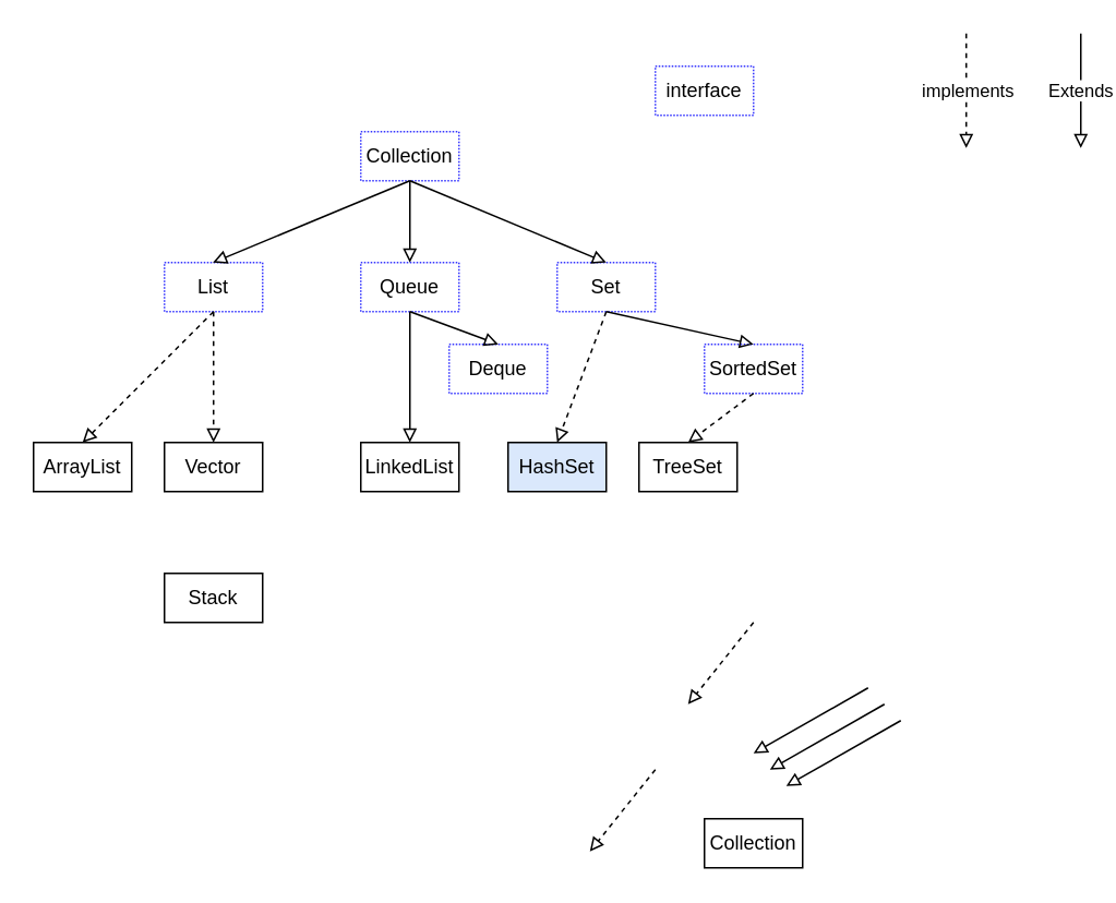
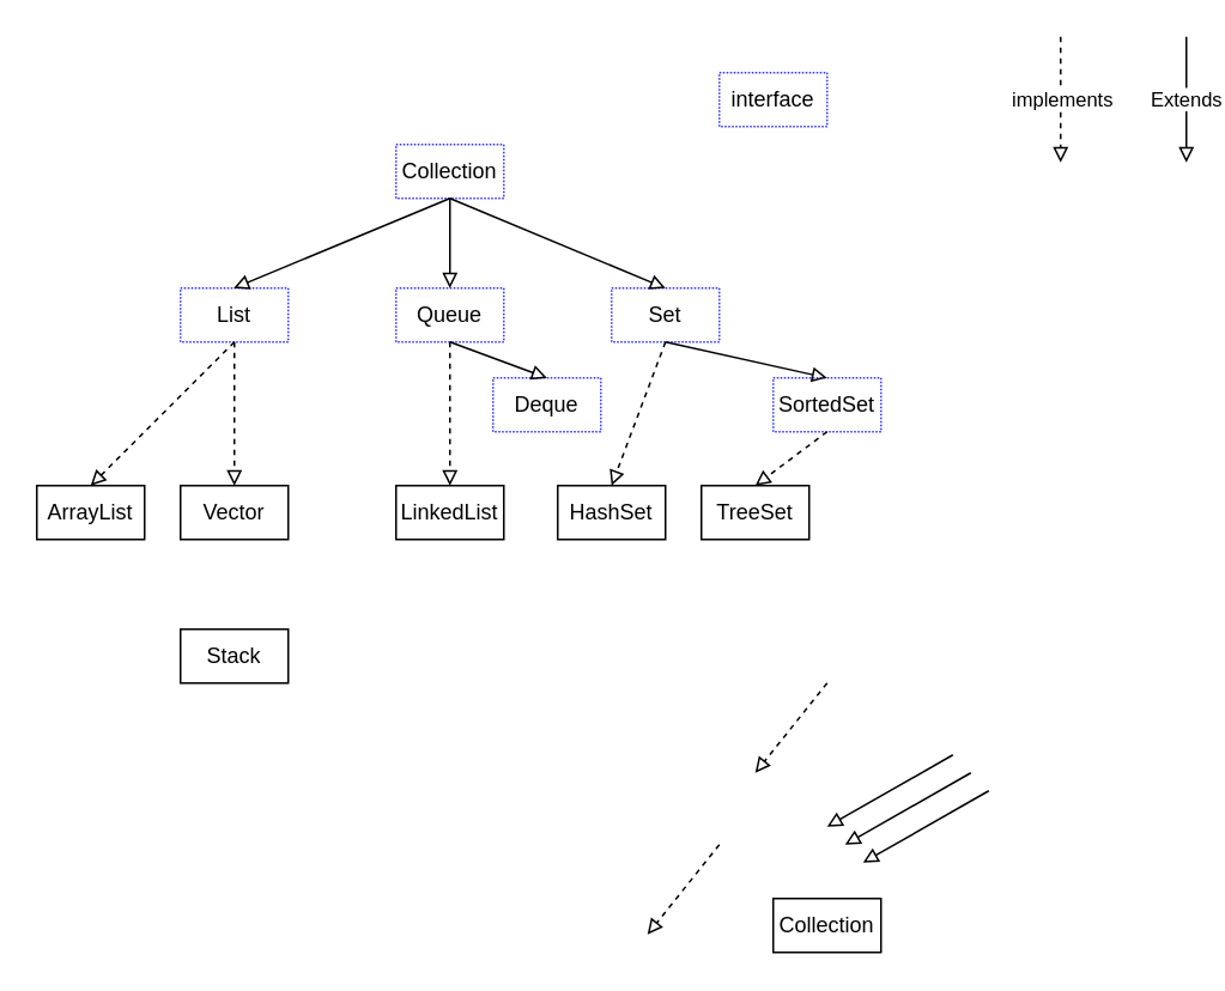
  <mxCell id="0" />
  <mxCell id="1" parent="0" />
  <mxCell id="2" value="Collection" style="rounded=0;whiteSpace=wrap;html=1;dashed=1;dashPattern=1 1;strokeColor=#3333FF;align=center;verticalAlign=middle;fontFamily=Helvetica;fontSize=12;fontColor=default;fillColor=default;" vertex="1" parent="1"><mxGeometry x="220" y="80" width="60" height="30" as="geometry" /></mxCell>
  <mxCell id="3" value="List" style="rounded=0;whiteSpace=wrap;html=1;dashed=1;strokeColor=#3333FF;dashPattern=1 1;" vertex="1" parent="1"><mxGeometry x="100" y="160" width="60" height="30" as="geometry" /></mxCell>
  <mxCell id="4" value="Collection" style="rounded=0;whiteSpace=wrap;html=1;" vertex="1" parent="1"><mxGeometry x="430" y="500" width="60" height="30" as="geometry" /></mxCell>
  <mxCell id="5" value="Vector" style="rounded=0;whiteSpace=wrap;html=1;" vertex="1" parent="1"><mxGeometry x="100" y="270" width="60" height="30" as="geometry" /></mxCell>
  <mxCell id="6" value="ArrayList" style="rounded=0;whiteSpace=wrap;html=1;" vertex="1" parent="1"><mxGeometry x="20" y="270" width="60" height="30" as="geometry" /></mxCell>
  <mxCell id="7" value="LinkedList" style="rounded=0;whiteSpace=wrap;html=1;" vertex="1" parent="1"><mxGeometry x="220" y="270" width="60" height="30" as="geometry" /></mxCell>
  <mxCell id="8" value="Queue" style="rounded=0;whiteSpace=wrap;html=1;dashed=1;dashPattern=1 1;strokeColor=#3333FF;align=center;verticalAlign=middle;fontFamily=Helvetica;fontSize=12;fontColor=default;fillColor=default;" vertex="1" parent="1"><mxGeometry x="220" y="160" width="60" height="30" as="geometry" /></mxCell>
  <mxCell id="9" value="Set" style="rounded=0;whiteSpace=wrap;html=1;dashed=1;dashPattern=1 1;strokeColor=#3333FF;align=center;verticalAlign=middle;fontFamily=Helvetica;fontSize=12;fontColor=default;fillColor=default;" vertex="1" parent="1"><mxGeometry x="340" y="160" width="60" height="30" as="geometry" /></mxCell>
  <mxCell id="10" value="" style="endArrow=block;dashed=1;endFill=0;endSize=6;html=1;rounded=0;exitX=0.5;exitY=1;exitDx=0;exitDy=0;" edge="1" parent="1" source="3" target="5"><mxGeometry width="160" relative="1" as="geometry"><mxPoint x="250" y="190" as="sourcePoint" /><mxPoint x="130" y="240" as="targetPoint" /></mxGeometry></mxCell>
  <mxCell id="11" value="" style="endArrow=block;endSize=6;endFill=0;html=1;rounded=0;startSize=3;" edge="1" parent="1" source="15"><mxGeometry width="160" relative="1" as="geometry"><mxPoint x="129.66" y="310" as="sourcePoint" /><mxPoint x="129.66" y="380" as="targetPoint" /></mxGeometry></mxCell>
  <mxCell id="12" value="Extends" style="endArrow=block;endSize=6;endFill=0;html=1;rounded=0;startSize=3;" edge="1" parent="1"><mxGeometry width="160" relative="1" as="geometry"><mxPoint x="660" y="20" as="sourcePoint" /><mxPoint x="660" y="90" as="targetPoint" /></mxGeometry></mxCell>
  <mxCell id="13" value="" style="endArrow=block;dashed=1;endFill=0;endSize=6;html=1;rounded=0;entryX=0.5;entryY=0;entryDx=0;entryDy=0;" edge="1" parent="1"><mxGeometry width="160" relative="1" as="geometry"><mxPoint x="590" y="20" as="sourcePoint" /><mxPoint x="590" y="90" as="targetPoint" /></mxGeometry></mxCell>
  <mxCell id="14" value="implements" style="edgeLabel;html=1;align=center;verticalAlign=middle;resizable=0;points=[];" vertex="1" connectable="0" parent="13"><mxGeometry x="-0.029" relative="1" as="geometry"><mxPoint as="offset" /></mxGeometry></mxCell>
  <mxCell id="15" value="Stack" style="rounded=0;whiteSpace=wrap;html=1;" vertex="1" parent="1"><mxGeometry x="100" y="350" width="60" height="30" as="geometry" /></mxCell>
  <mxCell id="16" value="TreeSet" style="rounded=0;whiteSpace=wrap;html=1;" vertex="1" parent="1"><mxGeometry x="390" y="270" width="60" height="30" as="geometry" /></mxCell>
- <mxCell id="17" value="HashSet" style="rounded=0;whiteSpace=wrap;html=1;fillColor=#dae8fc;" vertex="1" parent="1"><mxGeometry x="310" y="270" width="60" height="30" as="geometry" /></mxCell>
+ <mxCell id="17" value="HashSet" style="rounded=0;whiteSpace=wrap;html=1;" vertex="1" parent="1"><mxGeometry x="310" y="270" width="60" height="30" as="geometry" /></mxCell>
  <mxCell id="18" value="SortedSet" style="rounded=0;whiteSpace=wrap;html=1;dashed=1;dashPattern=1 1;strokeColor=#3333FF;align=center;verticalAlign=middle;fontFamily=Helvetica;fontSize=12;fontColor=default;fillColor=default;" vertex="1" parent="1"><mxGeometry x="430" y="210" width="60" height="30" as="geometry" /></mxCell>
  <mxCell id="19" value="" style="endArrow=block;dashed=1;endFill=0;endSize=6;html=1;rounded=0;exitX=0.5;exitY=1;exitDx=0;exitDy=0;entryX=0.5;entryY=0;entryDx=0;entryDy=0;" edge="1" parent="1" target="6"><mxGeometry width="160" relative="1" as="geometry"><mxPoint x="130" y="190" as="sourcePoint" /><mxPoint x="10" y="240" as="targetPoint" /></mxGeometry></mxCell>
  <mxCell id="20" value="" style="endArrow=block;endSize=6;endFill=0;html=1;rounded=0;startSize=3;exitX=0.5;exitY=1;exitDx=0;exitDy=0;" edge="1" parent="1" source="2"><mxGeometry width="160" relative="1" as="geometry"><mxPoint x="129.66" y="110" as="sourcePoint" /><mxPoint x="129.66" y="160" as="targetPoint" /></mxGeometry></mxCell>
- <mxCell id="21" value="" style="endArrow=block;dashed=0;endFill=0;endSize=6;html=1;rounded=0;entryX=0.5;entryY=0;entryDx=0;entryDy=0;exitX=0.5;exitY=1;exitDx=0;exitDy=0;" edge="1" parent="1" source="8" target="7"><mxGeometry width="160" relative="1" as="geometry"><mxPoint x="260" y="200" as="sourcePoint" /><mxPoint x="180" y="230" as="targetPoint" /></mxGeometry></mxCell>
+ <mxCell id="21" value="" style="endArrow=block;dashed=1;endFill=0;endSize=6;html=1;rounded=0;entryX=0.5;entryY=0;entryDx=0;entryDy=0;exitX=0.5;exitY=1;exitDx=0;exitDy=0;" edge="1" parent="1" source="8" target="7"><mxGeometry width="160" relative="1" as="geometry"><mxPoint x="260" y="200" as="sourcePoint" /><mxPoint x="180" y="230" as="targetPoint" /></mxGeometry></mxCell>
  <mxCell id="22" value="" style="endArrow=block;dashed=1;endFill=0;endSize=6;html=1;rounded=0;entryX=0.5;entryY=0;entryDx=0;entryDy=0;exitX=0.5;exitY=1;exitDx=0;exitDy=0;" edge="1" parent="1" source="9" target="17"><mxGeometry width="160" relative="1" as="geometry"><mxPoint x="390" y="220" as="sourcePoint" /><mxPoint x="330" y="240" as="targetPoint" /></mxGeometry></mxCell>
  <mxCell id="23" value="" style="endArrow=block;dashed=1;endFill=0;endSize=6;html=1;rounded=0;entryX=0.5;entryY=0;entryDx=0;entryDy=0;exitX=0.5;exitY=1;exitDx=0;exitDy=0;" edge="1" parent="1" source="18" target="16"><mxGeometry width="160" relative="1" as="geometry"><mxPoint x="450" y="260" as="sourcePoint" /><mxPoint x="410" y="310" as="targetPoint" /></mxGeometry></mxCell>
  <mxCell id="24" value="" style="endArrow=block;dashed=1;endFill=0;endSize=6;html=1;rounded=0;entryX=0.5;entryY=0;entryDx=0;entryDy=0;exitX=0.5;exitY=1;exitDx=0;exitDy=0;" edge="1" parent="1"><mxGeometry width="160" relative="1" as="geometry"><mxPoint x="400" y="470" as="sourcePoint" /><mxPoint x="360" y="520" as="targetPoint" /></mxGeometry></mxCell>
  <mxCell id="25" value="" style="endArrow=block;endSize=6;endFill=0;html=1;rounded=0;startSize=3;" edge="1" parent="1"><mxGeometry width="160" relative="1" as="geometry"><mxPoint x="530" y="420" as="sourcePoint" /><mxPoint x="460" y="460" as="targetPoint" /></mxGeometry></mxCell>
  <mxCell id="26" value="interface" style="rounded=0;whiteSpace=wrap;html=1;dashed=1;dashPattern=1 1;strokeColor=#3333FF;align=center;verticalAlign=middle;fontFamily=Helvetica;fontSize=12;fontColor=default;fillColor=default;" vertex="1" parent="1"><mxGeometry x="400" y="40" width="60" height="30" as="geometry" /></mxCell>
  <mxCell id="27" value="" style="endArrow=block;endSize=6;endFill=0;html=1;rounded=0;startSize=3;exitX=0.5;exitY=1;exitDx=0;exitDy=0;" edge="1" parent="1" source="2"><mxGeometry width="160" relative="1" as="geometry"><mxPoint x="250.34" y="120" as="sourcePoint" /><mxPoint x="370" y="160" as="targetPoint" /></mxGeometry></mxCell>
  <mxCell id="28" value="" style="endArrow=block;endSize=6;endFill=0;html=1;rounded=0;startSize=3;entryX=0.5;entryY=0;entryDx=0;entryDy=0;" edge="1" parent="1" target="8"><mxGeometry width="160" relative="1" as="geometry"><mxPoint x="250" y="110" as="sourcePoint" /><mxPoint x="180" y="150" as="targetPoint" /></mxGeometry></mxCell>
  <mxCell id="29" value="Deque" style="rounded=0;whiteSpace=wrap;html=1;dashed=1;dashPattern=1 1;strokeColor=#3333FF;align=center;verticalAlign=middle;fontFamily=Helvetica;fontSize=12;fontColor=default;fillColor=default;" vertex="1" parent="1"><mxGeometry x="274" y="210" width="60" height="30" as="geometry" /></mxCell>
  <mxCell id="30" value="" style="endArrow=block;dashed=1;endFill=0;endSize=6;html=1;rounded=0;entryX=0.5;entryY=0;entryDx=0;entryDy=0;exitX=0.5;exitY=1;exitDx=0;exitDy=0;" edge="1" parent="1"><mxGeometry width="160" relative="1" as="geometry"><mxPoint x="460" y="380" as="sourcePoint" /><mxPoint x="420" y="430" as="targetPoint" /></mxGeometry></mxCell>
  <mxCell id="31" value="" style="endArrow=block;endSize=6;endFill=0;html=1;rounded=0;startSize=3;entryX=0.5;entryY=0;entryDx=0;entryDy=0;" edge="1" parent="1" target="29"><mxGeometry width="160" relative="1" as="geometry"><mxPoint x="250" y="190" as="sourcePoint" /><mxPoint x="269" y="210" as="targetPoint" /></mxGeometry></mxCell>
  <mxCell id="32" value="" style="endArrow=block;endSize=6;endFill=0;html=1;rounded=0;startSize=3;" edge="1" parent="1"><mxGeometry width="160" relative="1" as="geometry"><mxPoint x="540" y="430" as="sourcePoint" /><mxPoint x="470" y="470" as="targetPoint" /></mxGeometry></mxCell>
  <mxCell id="33" value="" style="endArrow=block;endSize=6;endFill=0;html=1;rounded=0;startSize=3;" edge="1" parent="1"><mxGeometry width="160" relative="1" as="geometry"><mxPoint x="550" y="440" as="sourcePoint" /><mxPoint x="480" y="480" as="targetPoint" /></mxGeometry></mxCell>
  <mxCell id="34" value="" style="endArrow=block;endSize=6;endFill=0;html=1;rounded=0;startSize=3;entryX=0.5;entryY=0;entryDx=0;entryDy=0;" edge="1" parent="1" target="18"><mxGeometry width="160" relative="1" as="geometry"><mxPoint x="370" y="190" as="sourcePoint" /><mxPoint x="424" y="210" as="targetPoint" /></mxGeometry></mxCell>
